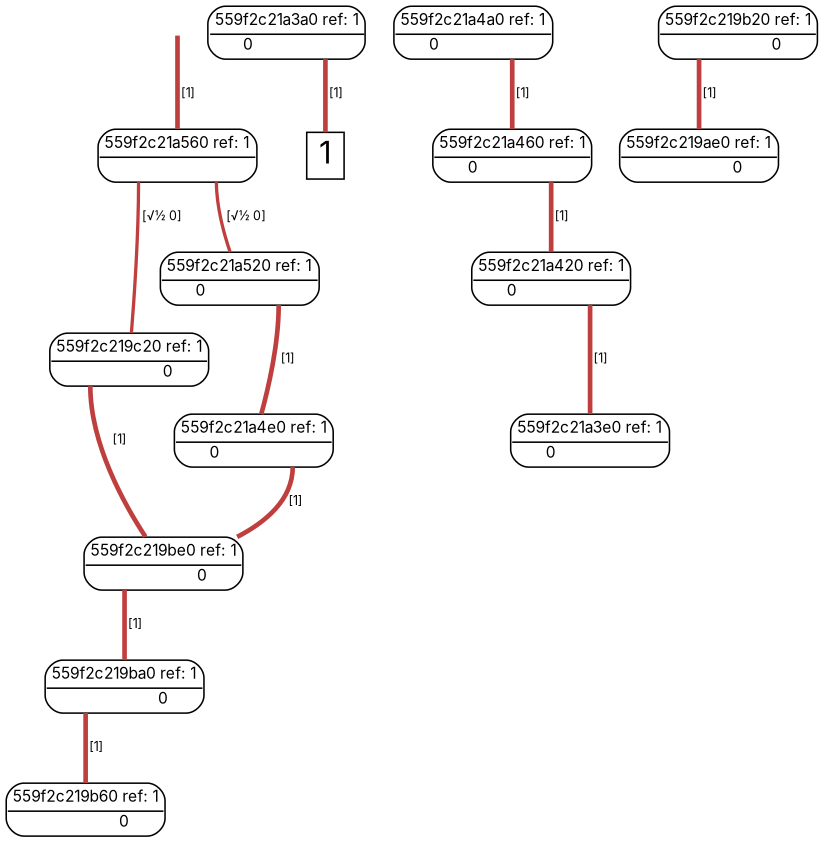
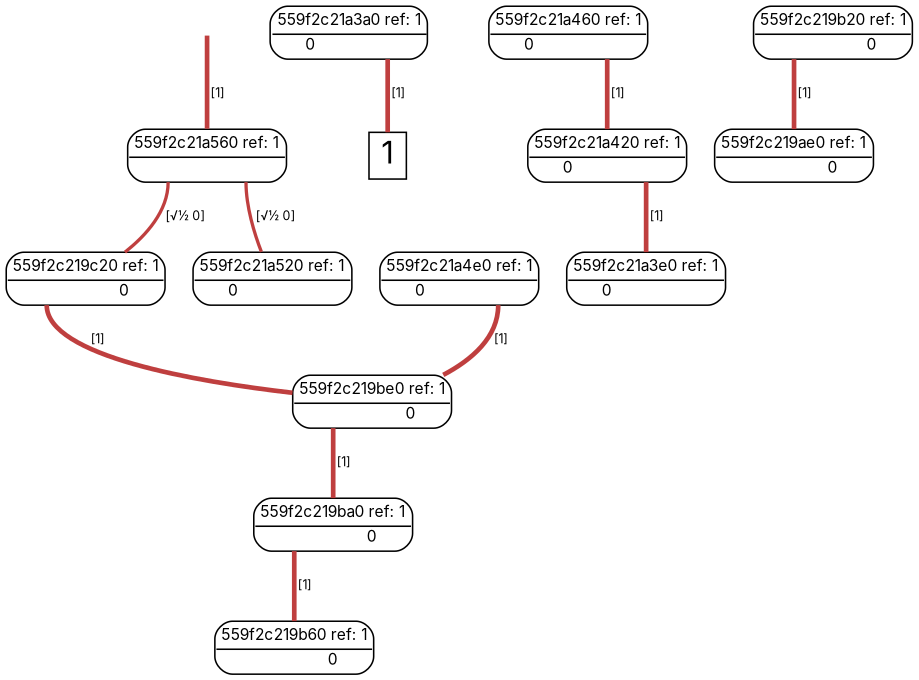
  digraph {
    fontname=Inter
    node [fontname=Inter shape=plain]
    edge [arrowhead=none color="0.000 0.667 0.750" fontname=Inter penwidth=3 tailport="1:s"]
    root [shape=point style=invis]
    n2 [label=<<font point-size="10"><table border="1" cellspacing="0" cellpadding="2" style="rounded"><tr><td colspan="2" border="1" sides="B">559f2c21a560 ref: 1</td></tr><tr><td port="0" href="javascript:;" border="0" tooltip="0.7071"><font color="white">&nbsp;0 </font></td><td port="1" href="javascript:;" border="0" tooltip="0.7071"><font color="white">&nbsp;0 </font></td></tr></table></font>>]
    n3 [label=<<font point-size="10"><table border="1" cellspacing="0" cellpadding="2" style="rounded"><tr><td colspan="2" border="1" sides="B">559f2c21a520 ref: 1</td></tr><tr><td port="0" href="javascript:;" border="0" tooltip="0">&nbsp;0 </td><td port="1" href="javascript:;" border="0" tooltip="1"><font color="white">&nbsp;0 </font></td></tr></table></font>>]
    n4 [label=<<font point-size="10"><table border="1" cellspacing="0" cellpadding="2" style="rounded"><tr><td colspan="2" border="1" sides="B">559f2c219c20 ref: 1</td></tr><tr><td port="0" href="javascript:;" border="0" tooltip="1"><font color="white">&nbsp;0 </font></td><td port="1" href="javascript:;" border="0" tooltip="0">&nbsp;0 </td></tr></table></font>>]
    n5 [height=0.3 label=<<font point-size="20">1</font>> shape=box width=0.3]
    n6 [label=<<font point-size="10"><table border="1" cellspacing="0" cellpadding="2" style="rounded"><tr><td colspan="2" border="1" sides="B">559f2c21a4e0 ref: 1</td></tr><tr><td port="0" href="javascript:;" border="0" tooltip="0">&nbsp;0 </td><td port="1" href="javascript:;" border="0" tooltip="1"><font color="white">&nbsp;0 </font></td></tr></table></font>>]
    n7 [label=<<font point-size="10"><table border="1" cellspacing="0" cellpadding="2" style="rounded"><tr><td colspan="2" border="1" sides="B">559f2c219be0 ref: 1</td></tr><tr><td port="0" href="javascript:;" border="0" tooltip="1"><font color="white">&nbsp;0 </font></td><td port="1" href="javascript:;" border="0" tooltip="0">&nbsp;0 </td></tr></table></font>>]
    n8 [label=<<font point-size="10"><table border="1" cellspacing="0" cellpadding="2" style="rounded"><tr><td colspan="2" border="1" sides="B">559f2c219ba0 ref: 1</td></tr><tr><td port="0" href="javascript:;" border="0" tooltip="1"><font color="white">&nbsp;0 </font></td><td port="1" href="javascript:;" border="0" tooltip="0">&nbsp;0 </td></tr></table></font>>]
-   n9 [label=<<font point-size="10"><table border="1" cellspacing="0" cellpadding="2" style="rounded"><tr><td colspan="2" border="1" sides="B">559f2c21a4a0 ref: 1</td></tr><tr><td port="0" href="javascript:;" border="0" tooltip="0">&nbsp;0 </td><td port="1" href="javascript:;" border="0" tooltip="1"><font color="white">&nbsp;0 </font></td></tr></table></font>>]
    n10 [label=<<font point-size="10"><table border="1" cellspacing="0" cellpadding="2" style="rounded"><tr><td colspan="2" border="1" sides="B">559f2c21a460 ref: 1</td></tr><tr><td port="0" href="javascript:;" border="0" tooltip="0">&nbsp;0 </td><td port="1" href="javascript:;" border="0" tooltip="1"><font color="white">&nbsp;0 </font></td></tr></table></font>>]
    n11 [label=<<font point-size="10"><table border="1" cellspacing="0" cellpadding="2" style="rounded"><tr><td colspan="2" border="1" sides="B">559f2c219b60 ref: 1</td></tr><tr><td port="0" href="javascript:;" border="0" tooltip="1"><font color="white">&nbsp;0 </font></td><td port="1" href="javascript:;" border="0" tooltip="0">&nbsp;0 </td></tr></table></font>>]
    n12 [label=<<font point-size="10"><table border="1" cellspacing="0" cellpadding="2" style="rounded"><tr><td colspan="2" border="1" sides="B">559f2c21a420 ref: 1</td></tr><tr><td port="0" href="javascript:;" border="0" tooltip="0">&nbsp;0 </td><td port="1" href="javascript:;" border="0" tooltip="1"><font color="white">&nbsp;0 </font></td></tr></table></font>>]
    n13 [label=<<font point-size="10"><table border="1" cellspacing="0" cellpadding="2" style="rounded"><tr><td colspan="2" border="1" sides="B">559f2c21a3e0 ref: 1</td></tr><tr><td port="0" href="javascript:;" border="0" tooltip="0">&nbsp;0 </td><td port="1" href="javascript:;" border="0" tooltip="1"><font color="white">&nbsp;0 </font></td></tr></table></font>>]
    n14 [label=<<font point-size="10"><table border="1" cellspacing="0" cellpadding="2" style="rounded"><tr><td colspan="2" border="1" sides="B">559f2c219b20 ref: 1</td></tr><tr><td port="0" href="javascript:;" border="0" tooltip="1"><font color="white">&nbsp;0 </font></td><td port="1" href="javascript:;" border="0" tooltip="0">&nbsp;0 </td></tr></table></font>>]
    n15 [label=<<font point-size="10"><table border="1" cellspacing="0" cellpadding="2" style="rounded"><tr><td colspan="2" border="1" sides="B">559f2c219ae0 ref: 1</td></tr><tr><td port="0" href="javascript:;" border="0" tooltip="1"><font color="white">&nbsp;0 </font></td><td port="1" href="javascript:;" border="0" tooltip="0">&nbsp;0 </td></tr></table></font>>]
    n16 [label=<<font point-size="10"><table border="1" cellspacing="0" cellpadding="2" style="rounded"><tr><td colspan="2" border="1" sides="B">559f2c21a3a0 ref: 1</td></tr><tr><td port="0" href="javascript:;" border="0" tooltip="0">&nbsp;0 </td><td port="1" href="javascript:;" border="0" tooltip="1"><font color="white">&nbsp;0 </font></td></tr></table></font>>]
    root -> n2 [label=<<font point-size="8">&nbsp;[1]</font>>]
    n2 -> n3 [label=<<font point-size="8">&nbsp;[√½ 0]</font>> penwidth=2.12132]
    n2 -> n4 [label=<<font point-size="8">&nbsp;[√½ 0]</font>> penwidth=2.12132 tailport="0:s"]
-   n3 -> n6 [label=<<font point-size="8">&nbsp;[1]</font>>]
    n4 -> n7 [label=<<font point-size="8">&nbsp;[1]</font>> tailport="0:s"]
    n6 -> n7 [label=<<font point-size="8">&nbsp;[1]</font>>]
    n7 -> n8 [label=<<font point-size="8">&nbsp;[1]</font>> tailport="0:s"]
    n8 -> n11 [label=<<font point-size="8">&nbsp;[1]</font>> tailport="0:s"]
-   n9 -> n10 [label=<<font point-size="8">&nbsp;[1]</font>>]
    n10 -> n12 [label=<<font point-size="8">&nbsp;[1]</font>>]
    n12 -> n13 [label=<<font point-size="8">&nbsp;[1]</font>>]
    n14 -> n15 [label=<<font point-size="8">&nbsp;[1]</font>> tailport="0:s"]
    n16 -> n5 [label=<<font point-size="8">&nbsp;[1]</font>>]
  }
